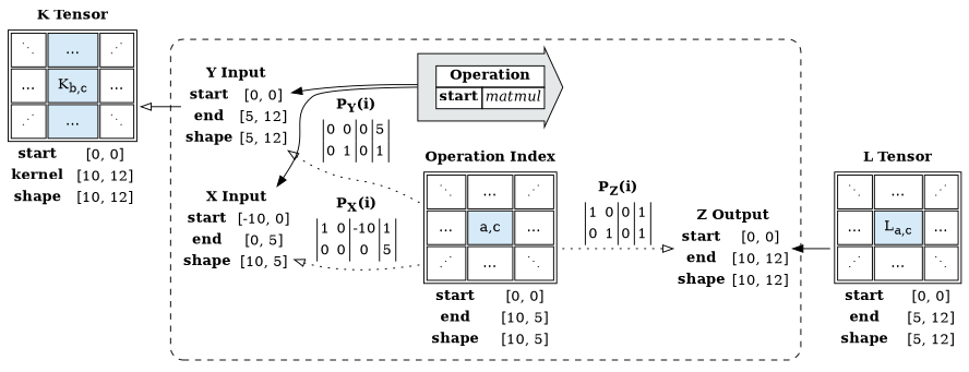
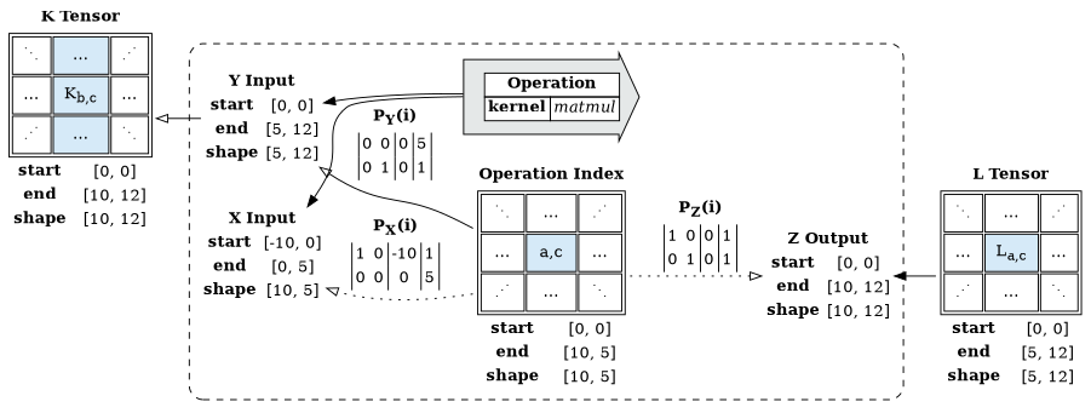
  digraph {
    newrank=true
    rankdir=RL
    node [shape=plain]
    n1 [label=< 	<table border="0">     <tr><td colspan="2"><b>Operation Index</b></td></tr>         <tr><td colspan="2">           <table cellpadding="8">               <tr>                   <td>⋱</td>                   <td>…</td>                   <td>⋰</td>                   </tr>               <tr>                   <td>…</td>                   <td bgcolor="#D6EAF8">a,c</td>                   <td>…</td>                   </tr>               <tr>                   <td>⋰</td>                   <td>…</td>                   <td>⋱</td>                   </tr>               </table> 	  </td></tr>         <tr><td><b>start</b></td><td>[0, 0]</td></tr>         <tr><td><b>end</b></td><td>[10, 5]</td></tr>         <tr><td><b>shape</b></td><td>[10, 5]</td></tr> 	  </table>         >]
-   n2 [fillcolor="#E5E8E8" label=<     <table border="0" cellborder="1" cellspacing="0" bgcolor="white">       <tr><td colspan="2"><b>Operation</b></td></tr>       <tr>         <td><b>start</b></td>         <td><i>matmul</i></td>       </tr>     </table>         > margin=0.25 shape=rarrow style=filled]
+   n2 [fillcolor="#E5E8E8" label=<     <table border="0" cellborder="1" cellspacing="0" bgcolor="white">       <tr><td colspan="2"><b>Operation</b></td></tr>       <tr>         <td><b>kernel</b></td>         <td><i>matmul</i></td>       </tr>     </table>         > margin=0.25 shape=rarrow style=filled]
    n3 [label=< <table border="0">   <tr><td colspan="2"><b>X Input</b></td></tr>   <tr><td><b>start</b></td><td>[-10, 0]</td></tr>   <tr><td><b>end</b></td><td>[0, 5]</td></tr>   <tr><td><b>shape</b></td><td>[10, 5]</td></tr> </table>         >]
    n4 [label=< <table border="0">   <tr><td colspan="2"><b>Y Input</b></td></tr>   <tr><td><b>start</b></td><td>[0, 0]</td></tr>   <tr><td><b>end</b></td><td>[5, 12]</td></tr>   <tr><td><b>shape</b></td><td>[5, 12]</td></tr> </table>         >]
    n5 [label=< <table border="0">   <tr><td colspan="2"><b>Z Output</b></td></tr>   <tr><td><b>start</b></td><td>[0, 0]</td></tr>   <tr><td><b>end</b></td><td>[10, 12]</td></tr>   <tr><td><b>shape</b></td><td>[10, 12]</td></tr> </table>         >]
-   n6 [label=< <table border="0"> <tr><td colspan="2"><b>K Tensor</b></td></tr> <tr><td colspan="2">         <table cellpadding="8">             <tr>                 <td>⋱</td>                 <td bgcolor="#D6EAF8">…</td>                 <td>⋰</td>                 </tr>             <tr>                 <td>…</td>                 <td bgcolor="#D6EAF8">K<sub>b,c</sub></td>                 <td>…</td>                 </tr>             <tr>                 <td>⋰</td>                 <td bgcolor="#D6EAF8">…</td>                 <td>⋱</td>                 </tr>             </table> </td></tr> <tr><td><b>start</b></td><td>[0, 0]</td></tr> <tr><td><b>kernel</b></td><td>[10, 12]</td></tr> <tr><td><b>shape</b></td><td>[10, 12]</td></tr> </table>         >]
+   n6 [label=< <table border="0"> <tr><td colspan="2"><b>K Tensor</b></td></tr> <tr><td colspan="2">         <table cellpadding="8">             <tr>                 <td>⋱</td>                 <td bgcolor="#D6EAF8">…</td>                 <td>⋰</td>                 </tr>             <tr>                 <td>…</td>                 <td bgcolor="#D6EAF8">K<sub>b,c</sub></td>                 <td>…</td>                 </tr>             <tr>                 <td>⋰</td>                 <td bgcolor="#D6EAF8">…</td>                 <td>⋱</td>                 </tr>             </table> </td></tr> <tr><td><b>start</b></td><td>[0, 0]</td></tr> <tr><td><b>end</b></td><td>[10, 12]</td></tr> <tr><td><b>shape</b></td><td>[10, 12]</td></tr> </table>         >]
    n7 [label=< <table border="0"> <tr><td colspan="2"><b>L Tensor</b></td></tr> <tr><td colspan="2">         <table cellpadding="8">             <tr>                 <td>⋱</td>                 <td>…</td>                 <td>⋰</td>                 </tr>             <tr>                 <td>…</td>                 <td bgcolor="#D6EAF8">L<sub>a,c</sub></td>                 <td>…</td>                 </tr>             <tr>                 <td>⋰</td>                 <td>…</td>                 <td>⋱</td>                 </tr>             </table>                 </td></tr>             <tr><td><b>start</b></td><td>[0, 0]</td></tr>             <tr><td><b>end</b></td><td>[5, 12]</td></tr>             <tr><td><b>shape</b></td><td>[5, 12]</td></tr>                 </table>         >]
    subgraph sub_1 {
      rank=same
      n1
      n2
    }
    subgraph cluster_2 {
      peripheries=1
      style="dashed, rounded"
      n1
      n2
      n3
      n4
      n5
    }
    n1 -> n3 [arrowhead=empty label=< <table border="0" cellborder="0">   <tr><td><b>P<sub>X</sub>(i)</b></td></tr>   <tr>       <td>         <table border="0" cellspacing="0" cellborder="1">           <tr><td sides="L">1</td><td sides="R">0</td><td sides="R">-10</td><td sides="R">1</td></tr>           <tr><td sides="L">0</td><td sides="R">0</td><td sides="R">0</td><td sides="R">5</td></tr>           </table>       </td>     </tr> </table> > style=dotted]
-   n1 -> n4 [arrowhead=empty label=< <table border="0" cellborder="0">   <tr><td><b>P<sub>Y</sub>(i)</b></td></tr>   <tr>       <td>         <table border="0" cellspacing="0" cellborder="1">           <tr><td sides="L">0</td><td sides="R">0</td><td sides="R">0</td><td sides="R">5</td></tr>           <tr><td sides="L">0</td><td sides="R">1</td><td sides="R">0</td><td sides="R">1</td></tr>           </table>       </td>     </tr> </table> > style=dotted]
+   n1 -> n4 [arrowhead=empty label=< <table border="0" cellborder="0">   <tr><td><b>P<sub>Y</sub>(i)</b></td></tr>   <tr>       <td>         <table border="0" cellspacing="0" cellborder="1">           <tr><td sides="L">0</td><td sides="R">0</td><td sides="R">0</td><td sides="R">5</td></tr>           <tr><td sides="L">0</td><td sides="R">1</td><td sides="R">0</td><td sides="R">1</td></tr>           </table>       </td>     </tr> </table> > style=solid]
    n2 -> n3
    n2 -> n4
    n4 -> n6 [arrowhead=empty]
    n5 -> n1 [arrowtail=empty dir=back label=< <table border="0" cellborder="0">   <tr><td><b>P<sub>Z</sub>(i)</b></td></tr>   <tr>       <td>         <table border="0" cellspacing="0" cellborder="1">           <tr><td sides="L">1</td><td sides="R">0</td><td sides="R">0</td><td sides="R">1</td></tr>           <tr><td sides="L">0</td><td sides="R">1</td><td sides="R">0</td><td sides="R">1</td></tr>           </table>       </td>     </tr> </table> > style=dotted]
    n7 -> n5
  }
